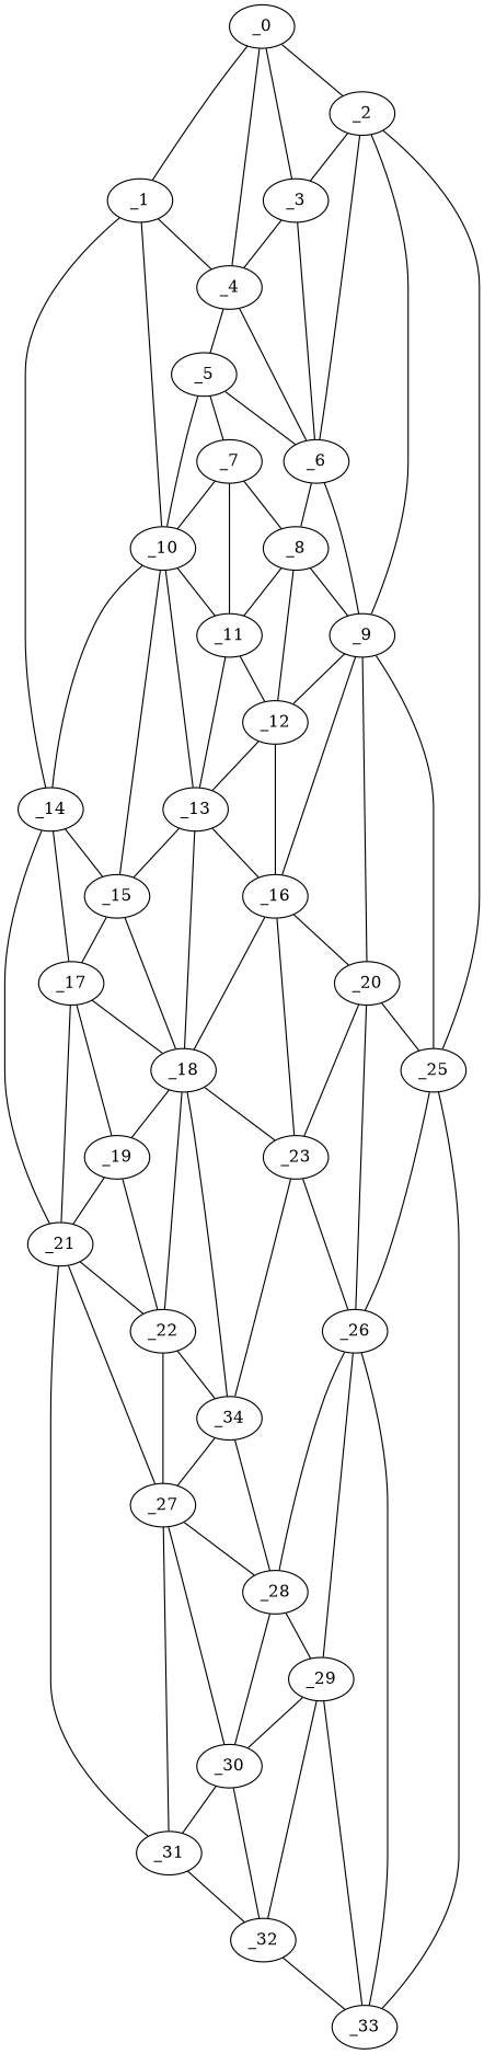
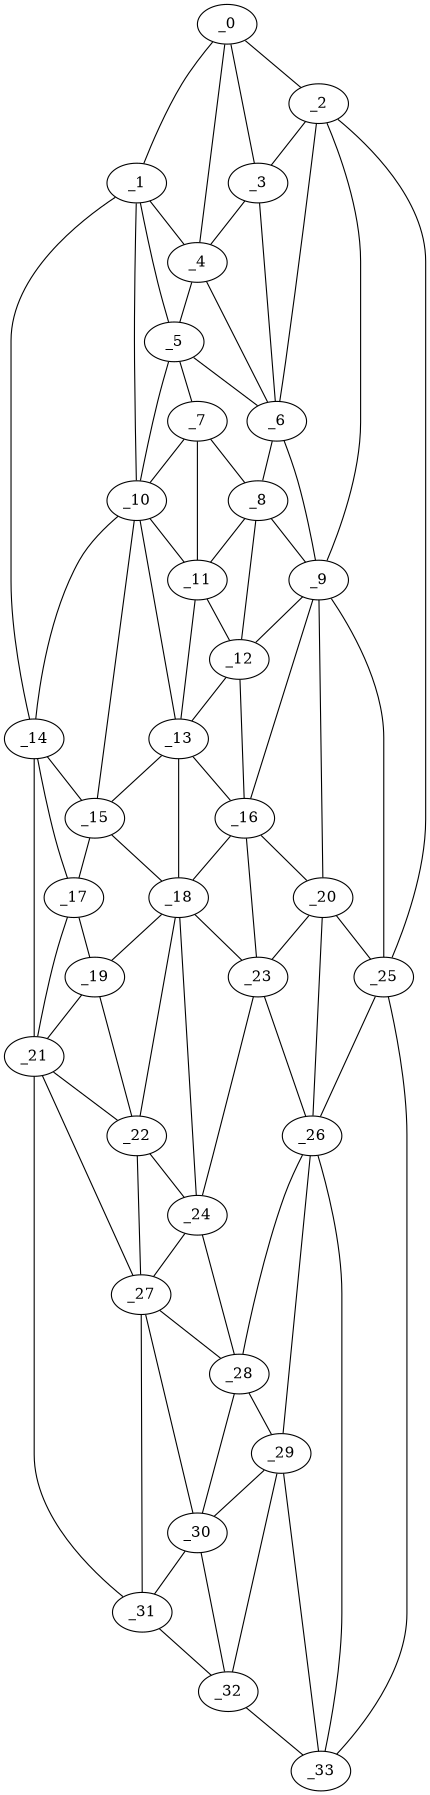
  graph {
    node [x=89 y=70]
    edge [valence=2]
    _0 [x=11 y=64]
    _1 [x=12 y=57]
    _2 [x=16 y=82]
    _3 [x=17 y=72]
    _4 [x=19 y=62]
    _5 [x=27 y=58]
    _10 [x=45 y=52]
    _14 [x=60 y=44]
    _6 [x=28 y=78]
    _9 [x=44 y=82]
    _25 [x=95 y=85]
    _7 [x=33 y=57]
    _11 [x=46 y=62]
    _13 [x=57 y=61]
    _15 [x=61 y=50]
    _17 [x=73 y=46]
    _21 [y=46]
    _8 [x=39 y=69]
    _12 [x=49]
    _16 [x=69 y=71]
    _20 [x=83 y=82]
    _26 [x=98 y=77]
    _33 [x=123 y=77]
    _18 [x=75 y=61]
    _19 [x=79 y=47]
    _22 [y=52]
    _27 [x=103 y=55]
    _31 [x=123 y=58]
    _23
    _28 [x=105]
    _29 [x=114]
-   _24 [x=90 y=59 label=_34]
+   _24 [x=90 y=59]
    _30 [x=115 y=62]
    _32 [x=123 y=68]
    _0 -- _1 [valence=1]
    _0 -- _2 [valence=1]
    _0 -- _3
    _0 -- _4 [valence=1]
    _1 -- _4
+   _1 -- _5
    _1 -- _10
    _1 -- _14 [valence=1]
    _2 -- _3
    _2 -- _6 [valence=1]
    _2 -- _9
    _2 -- _25 [valence=1]
    _3 -- _4
    _3 -- _6
    _4 -- _5
    _4 -- _6
    _5 -- _10
    _5 -- _6 [valence=1]
    _5 -- _7 [valence=1]
    _10 -- _14 [valence=1]
    _10 -- _11 [valence=1]
    _10 -- _13
    _10 -- _15 [valence=1]
    _14 -- _15
    _14 -- _17 [valence=1]
    _14 -- _21 [valence=1]
    _6 -- _9
    _6 -- _8
    _9 -- _25
    _9 -- _12
    _9 -- _16
    _9 -- _20 [valence=1]
    _25 -- _26
    _25 -- _33 [valence=1]
    _7 -- _10
    _7 -- _11
    _7 -- _8 [valence=1]
    _11 -- _13
    _11 -- _12
    _13 -- _15
    _13 -- _16
    _13 -- _18 [valence=1]
    _15 -- _17
    _15 -- _18
    _17 -- _21
-   _17 -- _18
    _17 -- _19
    _21 -- _22
    _21 -- _27
    _21 -- _31 [valence=1]
    _8 -- _9
    _8 -- _11
    _8 -- _12 [valence=1]
    _12 -- _13 [valence=1]
    _12 -- _16 [valence=1]
    _16 -- _20 [valence=1]
    _16 -- _18
    _16 -- _23
    _20 -- _25 [valence=1]
    _20 -- _26
    _20 -- _23
    _26 -- _33 [valence=1]
    _26 -- _28
    _26 -- _29
    _18 -- _19
    _18 -- _22
    _18 -- _23 [valence=1]
    _18 -- _24
    _19 -- _21 [valence=1]
    _19 -- _22 [valence=1]
    _22 -- _27 [valence=1]
    _22 -- _24 [valence=1]
    _27 -- _31 [valence=1]
    _27 -- _28
    _27 -- _30
    _31 -- _32 [valence=1]
    _23 -- _26 [valence=1]
    _23 -- _24
    _28 -- _29
    _28 -- _30
    _29 -- _33 [valence=1]
    _29 -- _30
    _29 -- _32
    _24 -- _27
    _24 -- _28
    _30 -- _31
    _30 -- _32 [valence=1]
    _32 -- _33 [valence=1]
  }
